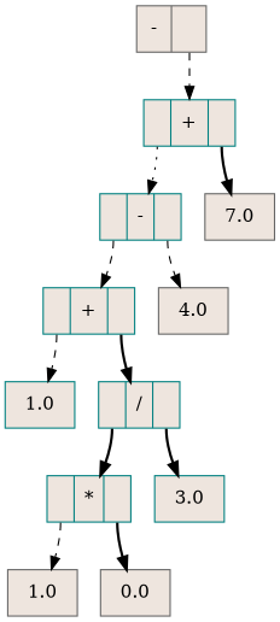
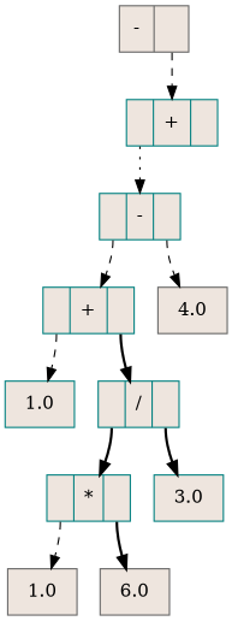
  digraph {
    rankdir=TB
    node [color=teal fillcolor=seashell2 shape=record style=filled]
    edge [style=dashed tailport=C1]
    n1 [color=gray40 label="-|<C1>"]
    n2 [label="<C0>|+|<C1>"]
    n3 [label="<C0>|-|<C1>"]
-   n4 [color=gray40 label=7.0]
    n5 [label="<C0>|+|<C1>"]
    n6 [color=gray40 label=4.0]
    n7 [label=1.0]
    n8 [label="<C0>|/|<C1>"]
    n9 [label="<C0>|*|<C1>"]
    n10 [label=3.0]
    n11 [color=gray40 label=1.0]
-   n12 [color=gray40 label=0.0]
+   n12 [color=gray40 label=6.0]
    n1 -> n2
    n2 -> n3 [style=dotted tailport=C0]
-   n2 -> n4 [style=bold]
    n3 -> n5 [tailport=C0]
    n3 -> n6
    n5 -> n7 [tailport=C0]
    n5 -> n8 [style=bold]
    n8 -> n9 [style=bold tailport=C0]
    n8 -> n10 [style=bold]
    n9 -> n11 [tailport=C0]
    n9 -> n12 [style=bold]
  }
